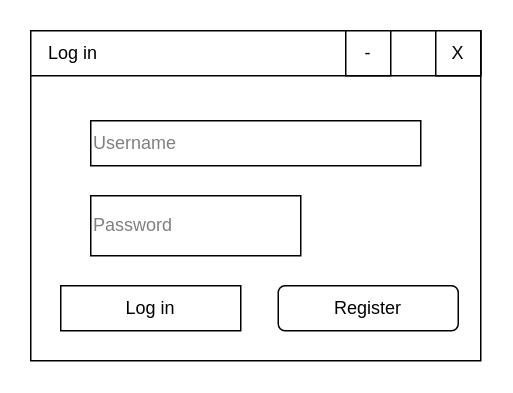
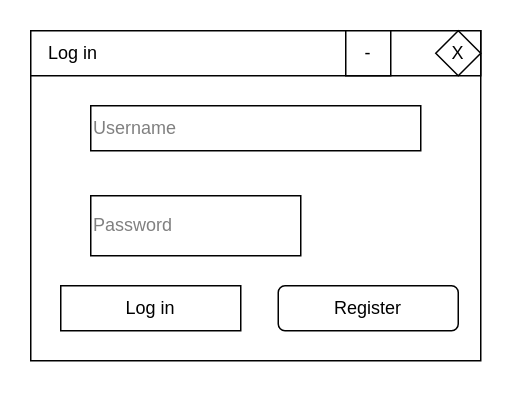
  <mxCell id="0" />
  <mxCell id="1" parent="0" />
  <mxCell id="2" value="" style="rounded=0;whiteSpace=wrap;html=1;" vertex="1" parent="1"><mxGeometry x="20" y="20" width="300" height="220" as="geometry" /></mxCell>
  <mxCell id="3" value="Log in" style="rounded=0;whiteSpace=wrap;html=1;align=left;spacingLeft=10;" vertex="1" parent="1"><mxGeometry x="20" y="20" width="300" height="30" as="geometry" /></mxCell>
- <mxCell id="4" value="X" style="rounded=0;whiteSpace=wrap;html=1;" vertex="1" parent="1"><mxGeometry x="290" y="20" width="30" height="30" as="geometry" /></mxCell>
+ <mxCell id="4" value="X" style="rhombus;whiteSpace=wrap;html=1;" vertex="1" parent="1"><mxGeometry x="290" y="20" width="30" height="30" as="geometry" /></mxCell>
  <mxCell id="5" value="-" style="rounded=0;whiteSpace=wrap;html=1;" vertex="1" parent="1"><mxGeometry x="230" y="20" width="30" height="30" as="geometry" /></mxCell>
  <mxCell id="6" value="Log in" style="rounded=0;whiteSpace=wrap;html=1;" vertex="1" parent="1"><mxGeometry x="40" y="190" width="120" height="30" as="geometry" /></mxCell>
  <mxCell id="7" value="Register" style="whiteSpace=wrap;html=1;rounded=1;" vertex="1" parent="1"><mxGeometry x="185" y="190" width="120" height="30" as="geometry" /></mxCell>
- <mxCell id="8" value="Username" style="rounded=0;whiteSpace=wrap;html=1;align=left;fontColor=#808080;" vertex="1" parent="1"><mxGeometry x="60" y="80" width="220" height="30" as="geometry" /></mxCell>
+ <mxCell id="8" value="Username" style="rounded=0;whiteSpace=wrap;html=1;align=left;fontColor=#808080;" vertex="1" parent="1"><mxGeometry x="60" y="70" width="220" height="30" as="geometry" /></mxCell>
  <mxCell id="9" value="Password" style="rounded=0;whiteSpace=wrap;html=1;align=left;fontColor=#808080;" vertex="1" parent="1"><mxGeometry x="60" y="130" width="140" height="40" as="geometry" /></mxCell>
  <mxCell id="10" style="edgeStyle=orthogonalEdgeStyle;rounded=0;orthogonalLoop=1;jettySize=auto;html=1;exitX=0.5;exitY=1;exitDx=0;exitDy=0;" edge="1" parent="1" source="9" target="9"><mxGeometry relative="1" as="geometry" /></mxCell>
